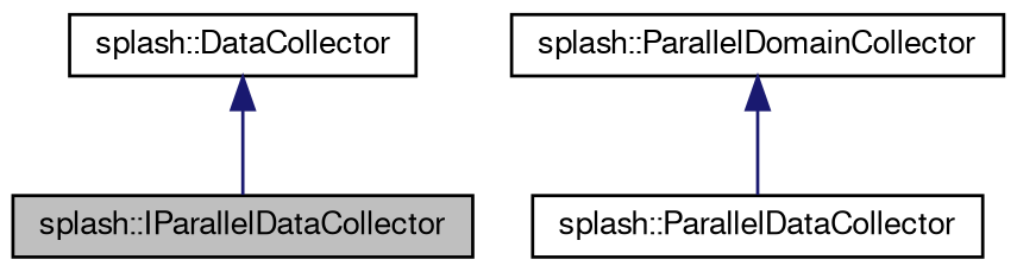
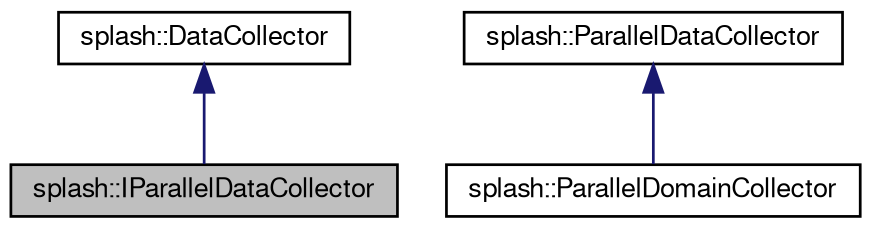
  digraph {
    node [color=black fillcolor=white fontname=FreeSans fontsize=10 shape=record style=filled]
    edge [color=midnightblue dir=back fontname=FreeSans fontsize=10 labelfontname=FreeSans labelfontsize=10 style=solid]
    n1 [fillcolor=grey75 fontcolor=black height=0.2 label="splash::IParallelDataCollector" width=0.4]
    n2 [height=0.2 label="splash::ParallelDataCollector" width=0.4]
    n3 [height=0.2 label="splash::ParallelDomainCollector" width=0.4]
    n4 [height=0.2 label="splash::DataCollector" width=0.4]
-   n3 -> n2
+   n2 -> n3
    n4 -> n1
  }
